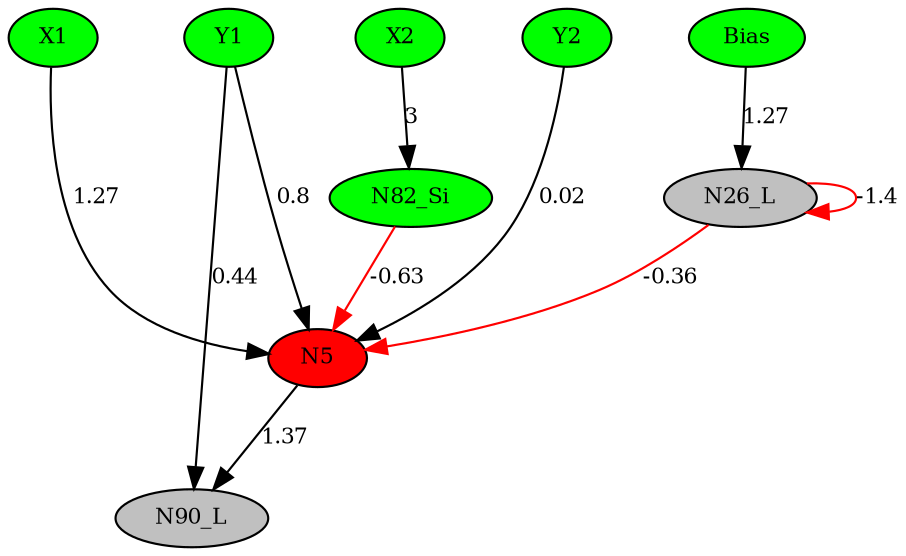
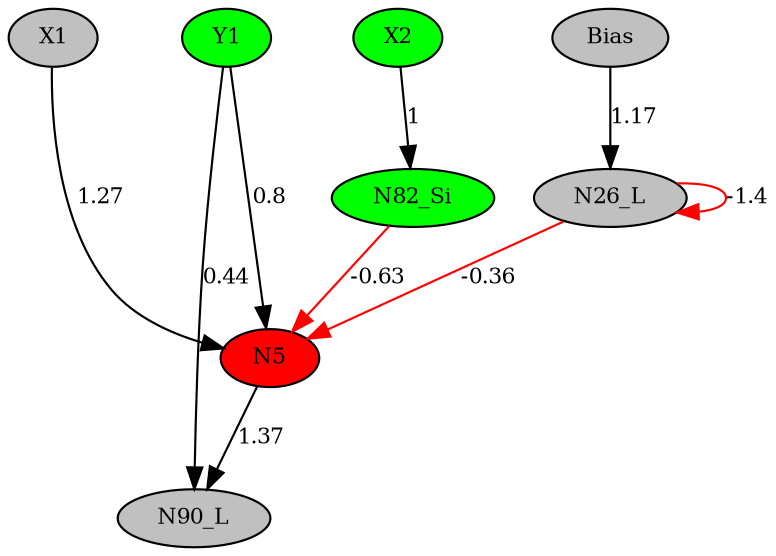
  digraph {
    node [fillcolor=green fontsize=10 shape=ellipse style=filled]
    edge [color=black fontsize=10]
    N5 [fillcolor=red height=0.1 width=0.1]
-   n2 [height=0.1 label=Bias width=0.1]
-   n3 [height=0.1 label=X1 width=0.1]
+   n2 [fillcolor=gray height=0.1 label=Bias width=0.1]
+   n3 [fillcolor=gray height=0.1 label=X1 width=0.1]
    n4 [height=0.1 label=Y1 width=0.1]
    n5 [height=0.1 label=X2 width=0.1]
-   n6 [height=0.1 label=Y2 width=0.1]
    n7 [fillcolor=gray height=0.1 label=N90_L width=0.1]
    n8 [fillcolor=gray height=0.1 label=N26_L width=0.1]
    n9 [height=0.1 label=N82_Si width=0.1]
    subgraph sub_1 {
      rank=same
      N5
    }
    subgraph sub_2 {
      rank=same
      n2
      n3
      n4
      n5
-     n6
    }
    N5 -> n7 [label=1.37]
-   n2 -> n8 [label=1.27]
+   n2 -> n8 [label=1.17]
    n3 -> N5 [label=1.27]
    n3 -> n4 [style=invis color="" fontsize=""]
    n4 -> N5 [label=0.8]
    n4 -> n5 [style=invis color="" fontsize=""]
    n4 -> n7 [label=0.44]
-   n5 -> n6 [style=invis color="" fontsize=""]
-   n5 -> n9 [label=3]
-   n6 -> N5 [label=0.02]
-   n6 -> n2 [style=invis color="" fontsize=""]
+   n5 -> n9 [label=1]
    n8 -> N5 [arrowType=inv color=red label=-0.36]
    n8 -> n8 [arrowType=inv color=red label=-1.4]
    n9 -> N5 [arrowType=inv color=red label=-0.63]
  }
